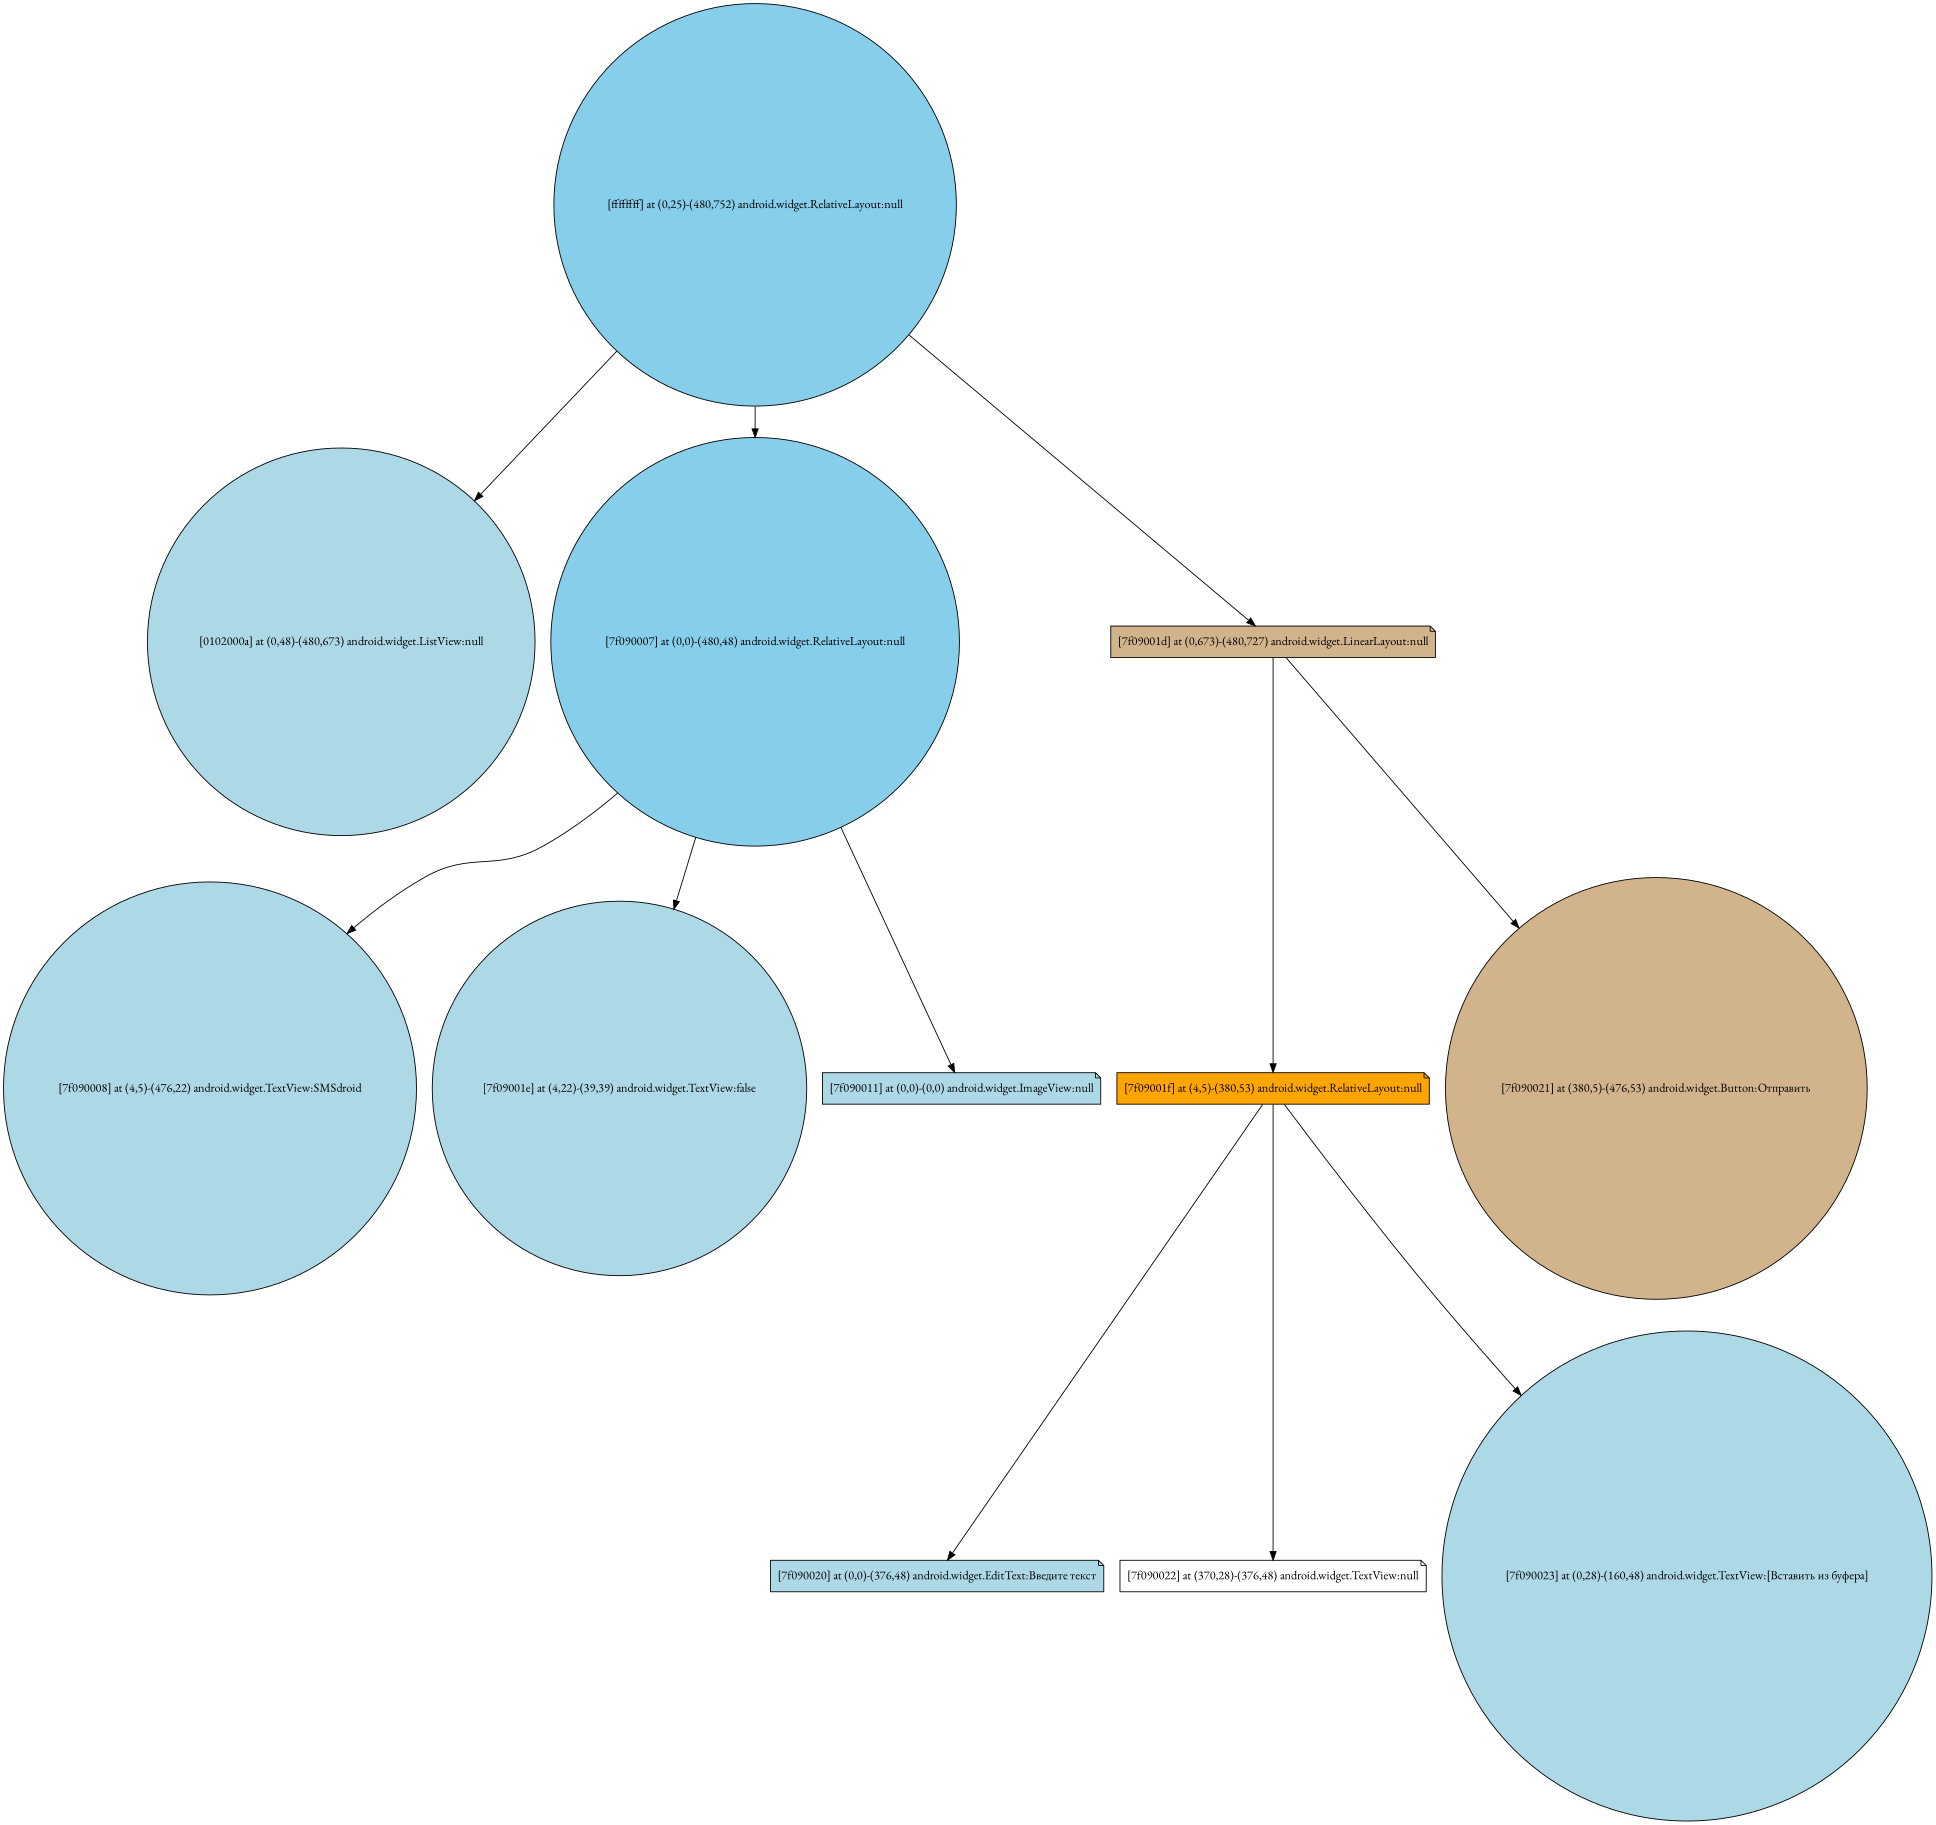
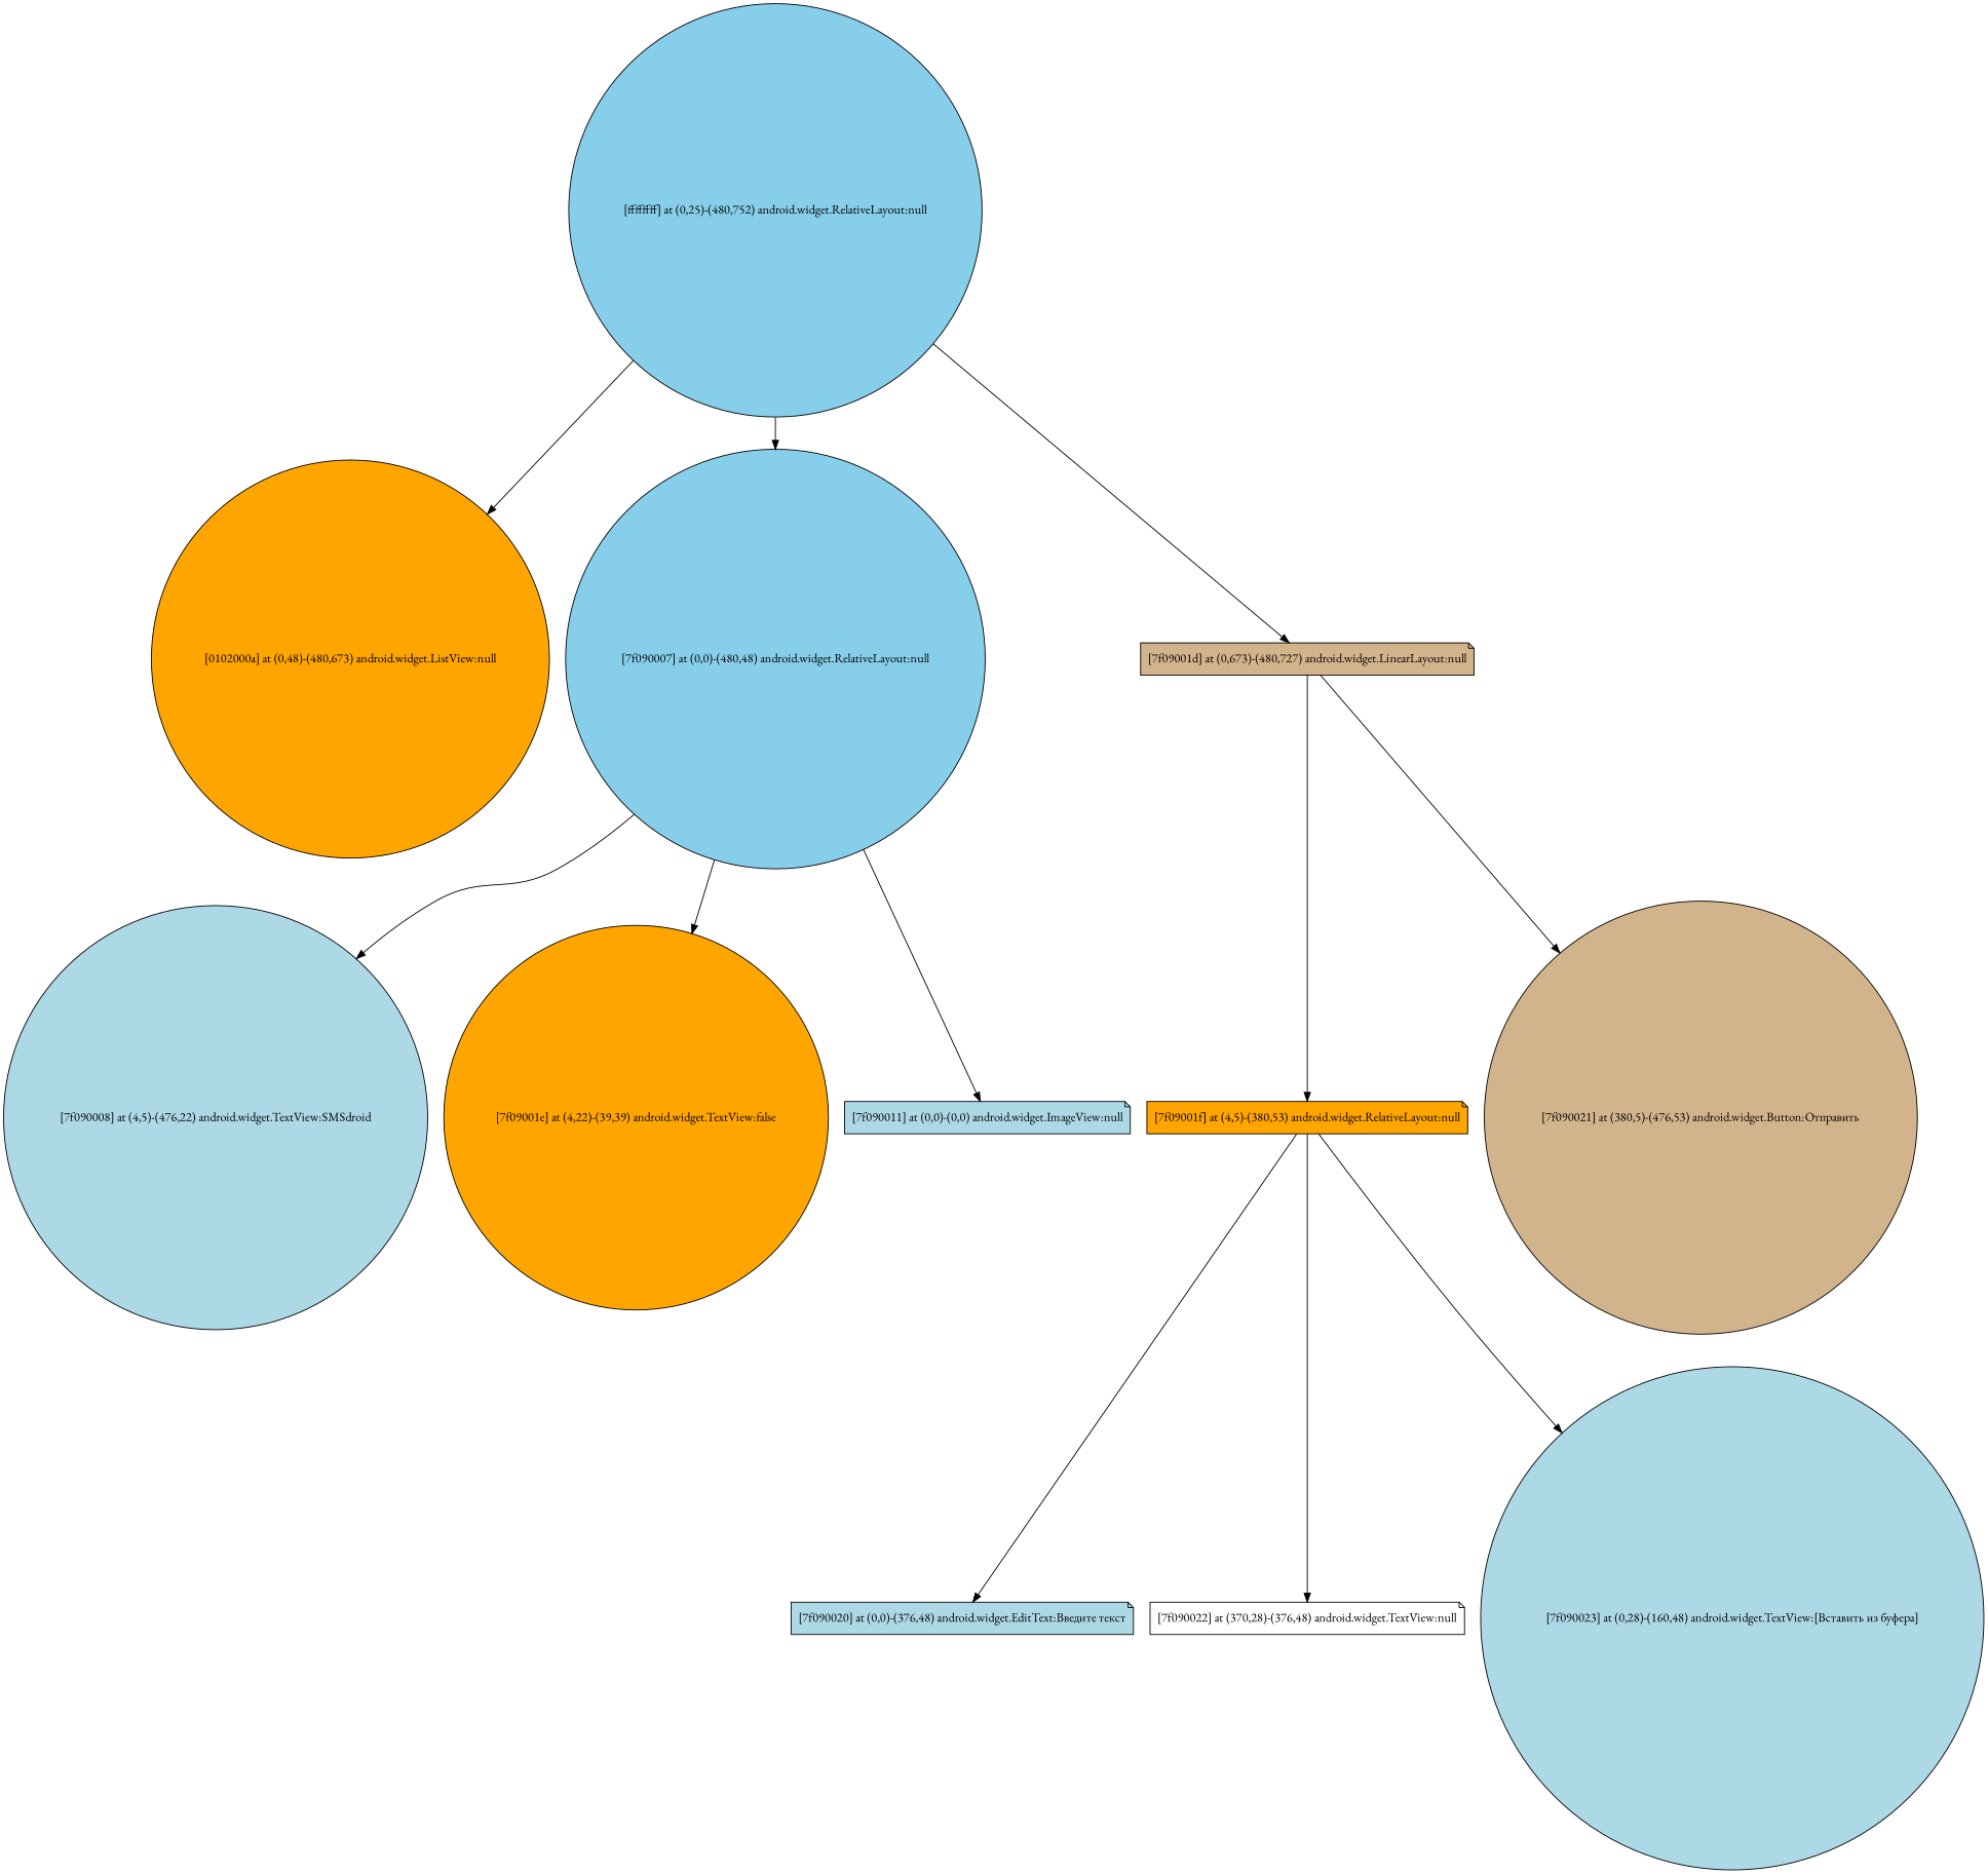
  strict digraph {
    fontname="EB Garamond"
    node [fillcolor=lightblue fontname="EB Garamond" shape=circle style=filled]
    edge [fontname="EB Garamond"]
    n1 [fillcolor=skyblue label="[ffffffff] at (0,25)-(480,752) android.widget.RelativeLayout:null"]
-   n2 [label="[0102000a] at (0,48)-(480,673) android.widget.ListView:null"]
+   n2 [fillcolor=orange label="[0102000a] at (0,48)-(480,673) android.widget.ListView:null"]
    n3 [fillcolor=skyblue label="[7f090007] at (0,0)-(480,48) android.widget.RelativeLayout:null"]
    n4 [fillcolor=tan label="[7f09001d] at (0,673)-(480,727) android.widget.LinearLayout:null" shape=note]
    n5 [label="[7f090008] at (4,5)-(476,22) android.widget.TextView:SMSdroid"]
-   n6 [label="[7f09001e] at (4,22)-(39,39) android.widget.TextView:false"]
+   n6 [fillcolor=orange label="[7f09001e] at (4,22)-(39,39) android.widget.TextView:false"]
    n7 [label="[7f090011] at (0,0)-(0,0) android.widget.ImageView:null" shape=note]
    n8 [fillcolor=orange label="[7f09001f] at (4,5)-(380,53) android.widget.RelativeLayout:null" shape=note]
    n9 [fillcolor=tan label="[7f090021] at (380,5)-(476,53) android.widget.Button:Отправить"]
    n10 [label="[7f090020] at (0,0)-(376,48) android.widget.EditText:Введите текст" shape=note]
    n11 [fillcolor=white label="[7f090022] at (370,28)-(376,48) android.widget.TextView:null" shape=note]
    n12 [label="[7f090023] at (0,28)-(160,48) android.widget.TextView:[Вставить из буфера]"]
    n1 -> n2
    n1 -> n3
    n1 -> n4
    n3 -> n5
    n3 -> n6
    n3 -> n7
    n4 -> n8
    n4 -> n9
    n8 -> n10
    n8 -> n11
    n8 -> n12
  }
